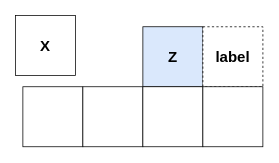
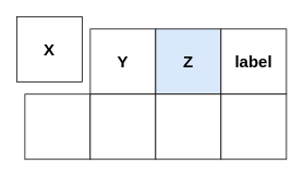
  <mxCell id="0" />
  <mxCell id="1" parent="0" />
  <mxCell id="2" value="&lt;b&gt;&lt;font style=&quot;font-size: 20px&quot;&gt;X&lt;/font&gt;&lt;/b&gt;" style="whiteSpace=wrap;html=1;aspect=fixed;" vertex="1" parent="1"><mxGeometry x="20" y="20" width="80" height="80" as="geometry" /></mxCell>
+ <mxCell id="3" value="&lt;b&gt;&lt;font style=&quot;font-size: 20px&quot;&gt;Y&lt;/font&gt;&lt;/b&gt;" style="whiteSpace=wrap;html=1;aspect=fixed;" vertex="1" parent="1"><mxGeometry x="110" y="35" width="80" height="80" as="geometry" /></mxCell>
  <mxCell id="4" value="&lt;b&gt;&lt;font style=&quot;font-size: 20px&quot;&gt;Z&lt;/font&gt;&lt;/b&gt;" style="whiteSpace=wrap;html=1;aspect=fixed;fillColor=#dae8fc;" vertex="1" parent="1"><mxGeometry x="190" y="35" width="80" height="80" as="geometry" /></mxCell>
- <mxCell id="5" value="&lt;b&gt;&lt;font style=&quot;font-size: 20px&quot;&gt;label&lt;/font&gt;&lt;/b&gt;" style="whiteSpace=wrap;html=1;aspect=fixed;dashed=1;" vertex="1" parent="1"><mxGeometry x="270" y="35" width="80" height="80" as="geometry" /></mxCell>
+ <mxCell id="5" value="&lt;b&gt;&lt;font style=&quot;font-size: 20px&quot;&gt;label&lt;/font&gt;&lt;/b&gt;" style="whiteSpace=wrap;html=1;aspect=fixed;" vertex="1" parent="1"><mxGeometry x="270" y="35" width="80" height="80" as="geometry" /></mxCell>
  <mxCell id="6" value="" style="whiteSpace=wrap;html=1;aspect=fixed;" vertex="1" parent="1"><mxGeometry x="30" y="115" width="80" height="80" as="geometry" /></mxCell>
  <mxCell id="7" value="" style="whiteSpace=wrap;html=1;aspect=fixed;" vertex="1" parent="1"><mxGeometry x="110" y="115" width="80" height="80" as="geometry" /></mxCell>
  <mxCell id="8" value="" style="whiteSpace=wrap;html=1;aspect=fixed;" vertex="1" parent="1"><mxGeometry x="190" y="115" width="80" height="80" as="geometry" /></mxCell>
  <mxCell id="9" value="" style="whiteSpace=wrap;html=1;aspect=fixed;" vertex="1" parent="1"><mxGeometry x="270" y="115" width="80" height="80" as="geometry" /></mxCell>
